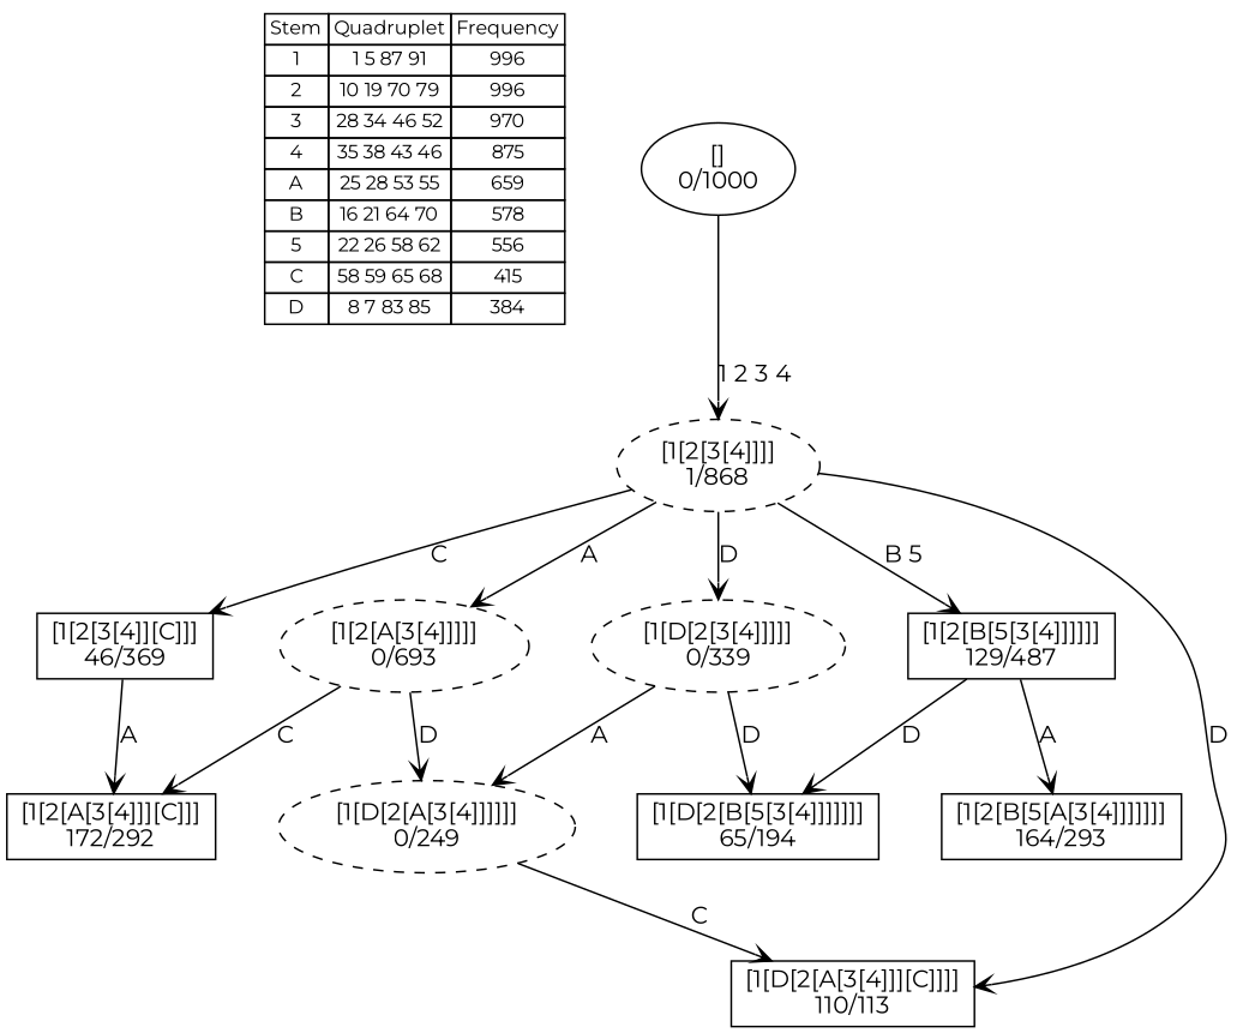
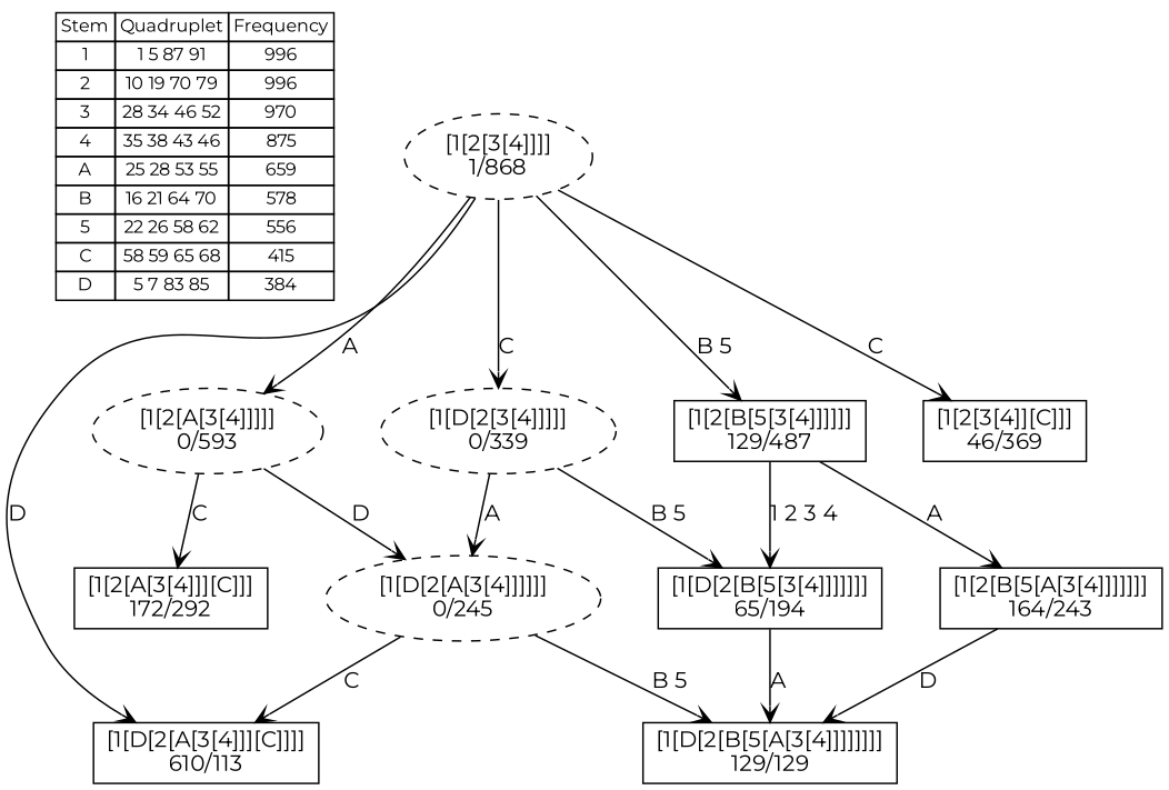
  digraph {
    fontname=Montserrat
    nodesep=0.5
    node [fontname=Montserrat shape=box]
    edge [arrowhead=vee fontname=Montserrat]
-   n1 [fontsize=11 label=< <table border="0" cellborder="1" cellspacing="0"><tr><td>Stem</td><td>Quadruplet</td><td>Frequency</td></tr> <tr><td>1</td><td>1 5 87 91</td><td>996</td></tr> <tr><td>2</td><td>10 19 70 79</td><td>996</td></tr> <tr><td>3</td><td>28 34 46 52</td><td>970</td></tr> <tr><td>4</td><td>35 38 43 46</td><td>875</td></tr> <tr><td>A</td><td>25 28 53 55</td><td>659</td></tr> <tr><td>B</td><td>16 21 64 70</td><td>578</td></tr> <tr><td>5</td><td>22 26 58 62</td><td>556</td></tr> <tr><td>C</td><td>58 59 65 68</td><td>415</td></tr> <tr><td>D</td><td>8 7 83 85</td><td>384</td></tr> </table>> shape=plaintext]
+   n1 [fontsize=11 label=< <table border="0" cellborder="1" cellspacing="0"><tr><td>Stem</td><td>Quadruplet</td><td>Frequency</td></tr> <tr><td>1</td><td>1 5 87 91</td><td>996</td></tr> <tr><td>2</td><td>10 19 70 79</td><td>996</td></tr> <tr><td>3</td><td>28 34 46 52</td><td>970</td></tr> <tr><td>4</td><td>35 38 43 46</td><td>875</td></tr> <tr><td>A</td><td>25 28 53 55</td><td>659</td></tr> <tr><td>B</td><td>16 21 64 70</td><td>578</td></tr> <tr><td>5</td><td>22 26 58 62</td><td>556</td></tr> <tr><td>C</td><td>58 59 65 68</td><td>415</td></tr> <tr><td>D</td><td>5 7 83 85</td><td>384</td></tr> </table>> shape=plaintext]
    n2 [label="[1[2[A[3[4]]][C]]]\n172/292"]
-   n3 [label="[1[D[2[A[3[4]]][C]]]]\n110/113"]
-   n4 [label="[1[2[B[5[A[3[4]]]]]]]\n164/293"]
+   n3 [label="[1[D[2[A[3[4]]][C]]]]\n610/113"]
+   n4 [label="[1[2[B[5[A[3[4]]]]]]]\n164/243"]
+   n5 [label="[1[D[2[B[5[A[3[4]]]]]]]]\n129/129"]
    n6 [label="[1[2[B[5[3[4]]]]]]\n129/487"]
    n7 [label="[1[D[2[B[5[3[4]]]]]]]\n65/194"]
    n8 [label="[1[2[3[4]][C]]]\n46/369"]
-   n9 [label="[1[2[A[3[4]]]]]\n0/693" style=dashed shape=""]
-   n10 [label="[1[D[2[A[3[4]]]]]]\n0/249" style=dashed shape=""]
+   n9 [label="[1[2[A[3[4]]]]]\n0/593" style=dashed shape=""]
+   n10 [label="[1[D[2[A[3[4]]]]]]\n0/245" style=dashed shape=""]
    n11 [label="[1[2[3[4]]]]\n1/868" style=dashed shape=""]
    n12 [label="[1[D[2[3[4]]]]]\n0/339" style=dashed shape=""]
-   n13 [label="[]\n0/1000" shape=""]
+   n4 -> n5 [label="D "]
    n6 -> n4 [label="A "]
-   n6 -> n7 [label="D "]
-   n8 -> n2 [label="A "]
+   n6 -> n7 [label="1 2 3 4 "]
+   n7 -> n5 [label="A "]
    n9 -> n2 [label="C "]
    n9 -> n10 [label="D "]
    n10 -> n3 [label="C "]
+   n10 -> n5 [label="B 5 "]
    n11 -> n3 [label="D "]
    n11 -> n6 [label="B 5 "]
    n11 -> n8 [label="C "]
    n11 -> n9 [label="A "]
-   n11 -> n12 [label="D "]
-   n12 -> n7 [label="D "]
+   n11 -> n12 [label="C "]
+   n12 -> n7 [label="B 5 "]
    n12 -> n10 [label="A "]
-   n13 -> n11 [label="1 2 3 4 "]
  }
